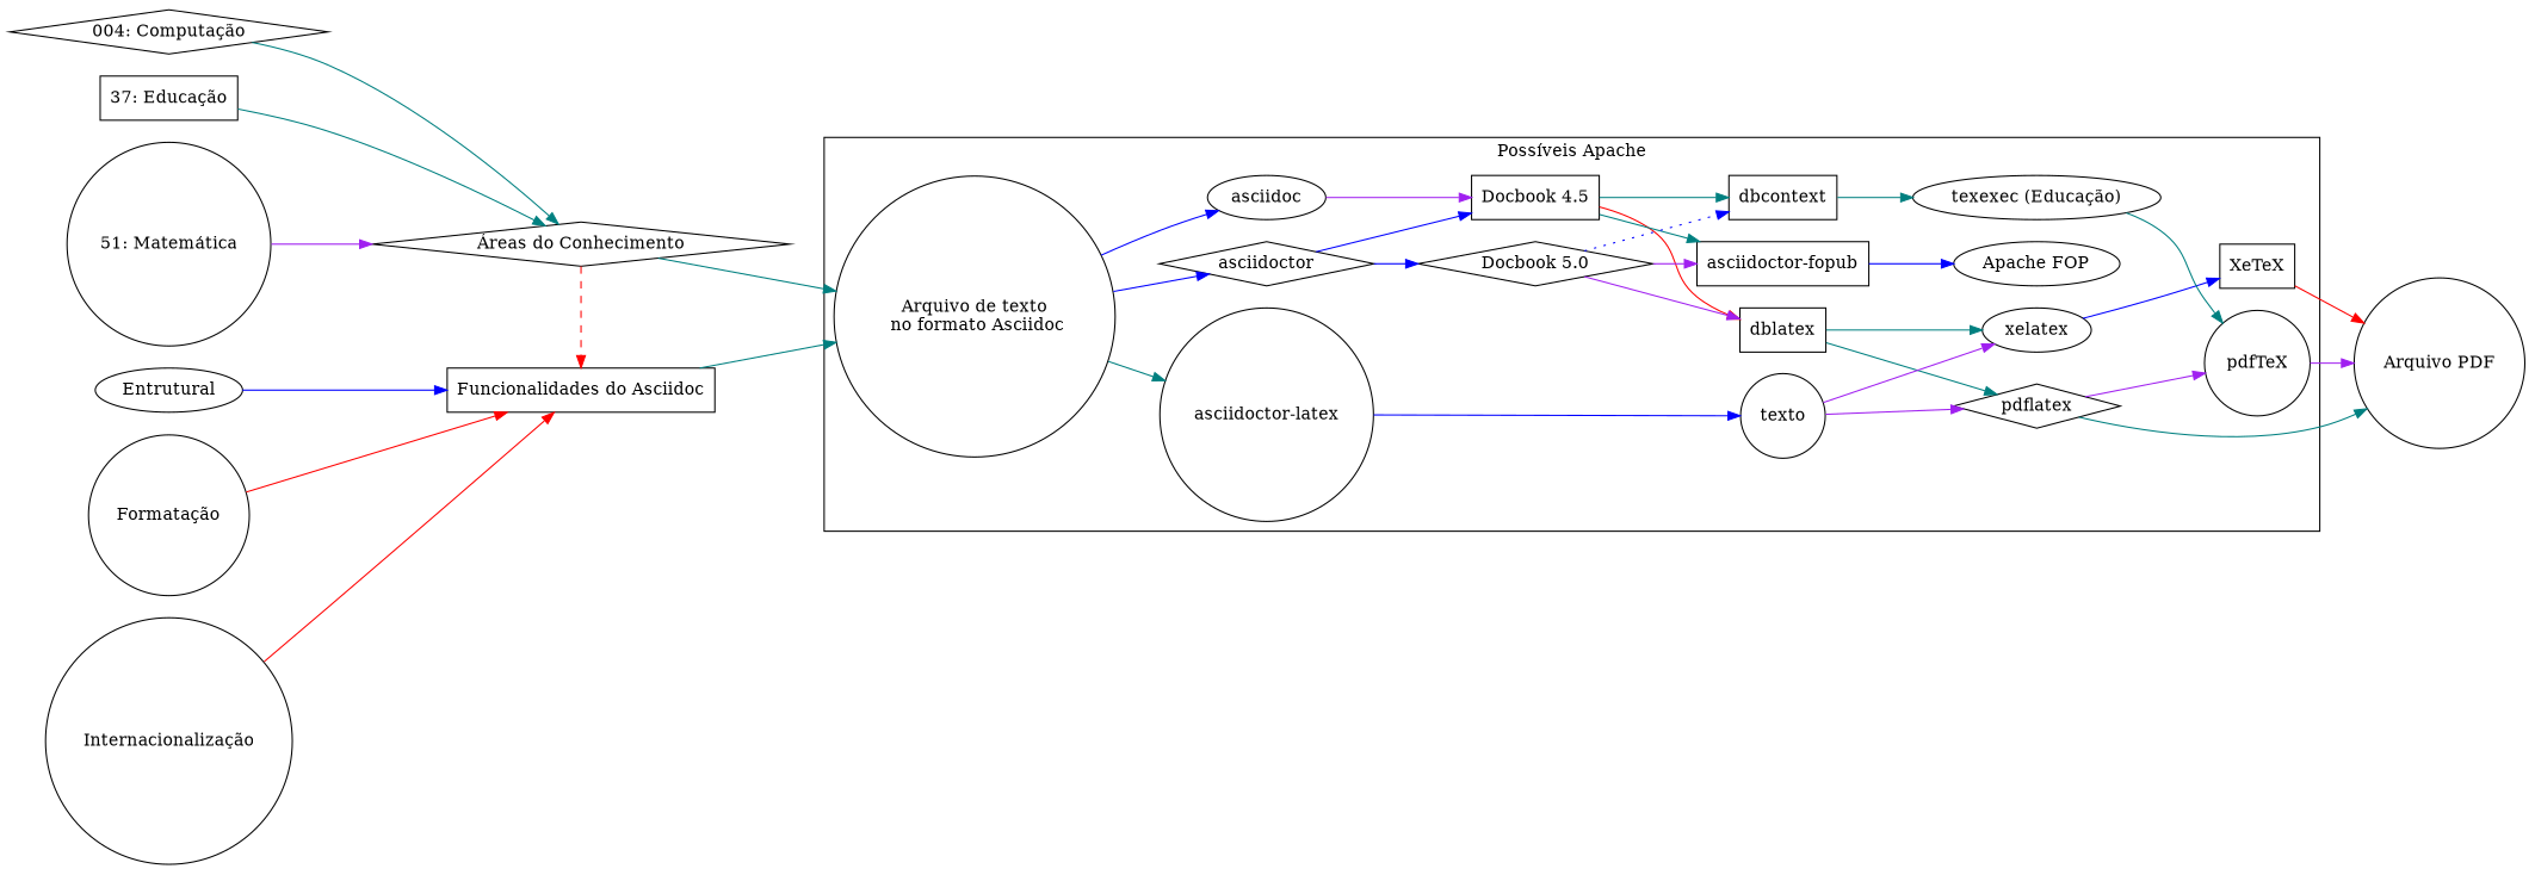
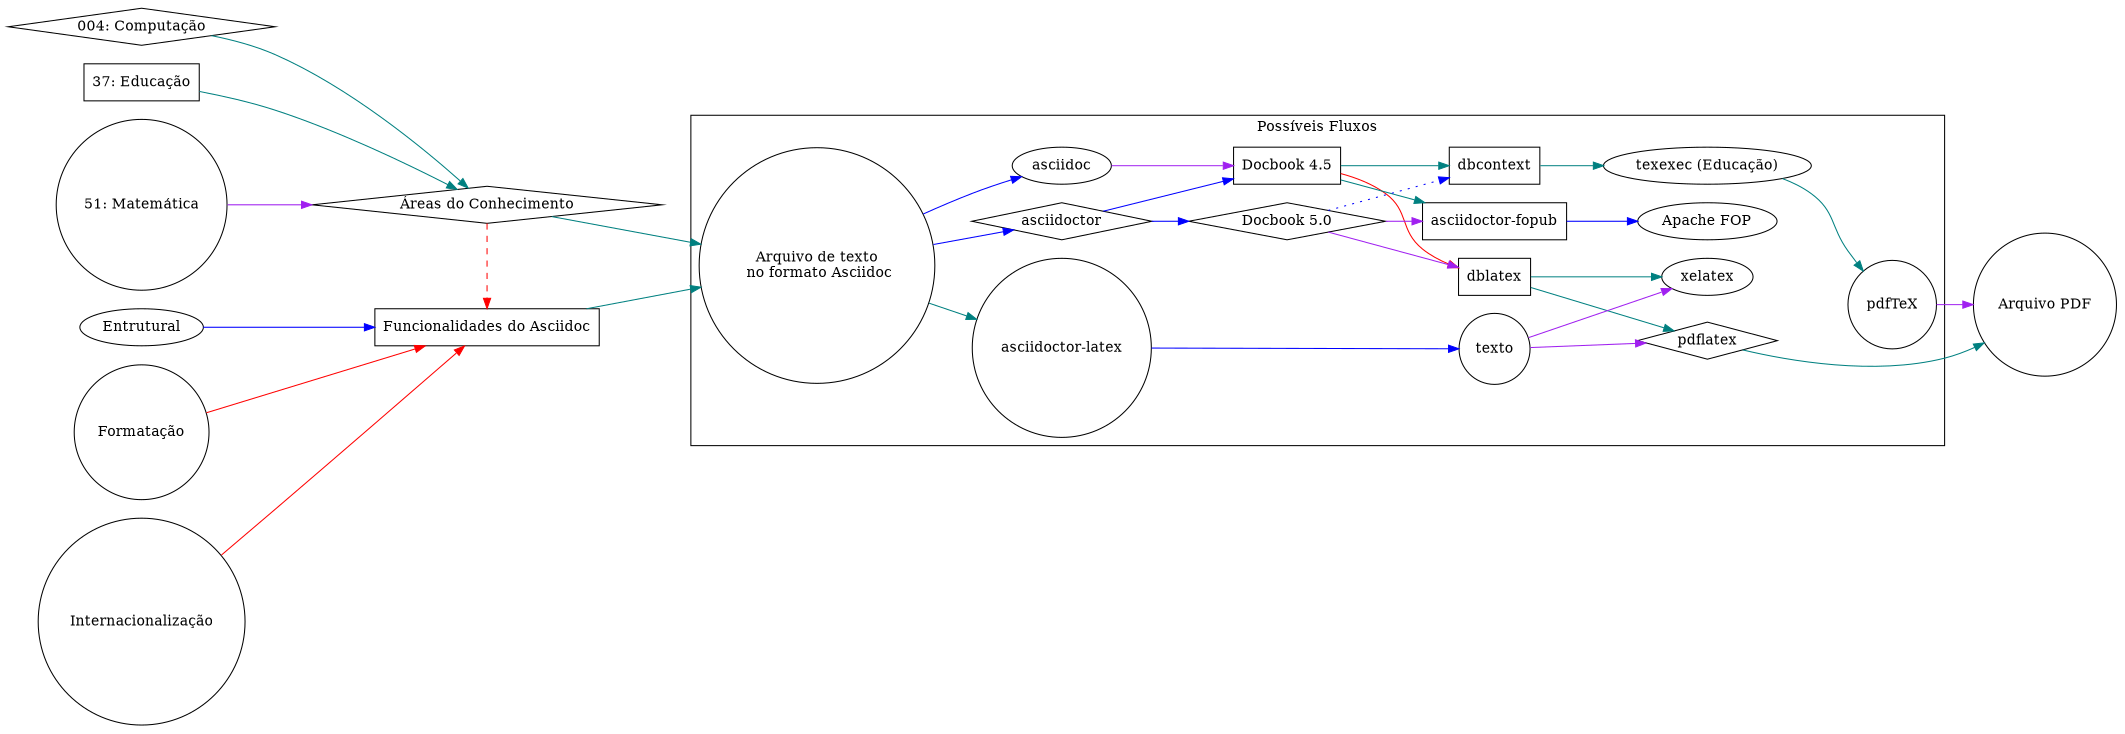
  digraph {
    compound=true
    rankdir=LR
    node [shape=circle]
    edge [color=teal]
    n1 [label="Funcionalidades do Asciidoc" shape=box]
    n2 [label="Áreas do Conhecimento" shape=diamond]
    n3 [label=asciidoc shape=ellipse]
    n4 [label=asciidoctor shape=diamond]
    n5 [label="asciidoctor-latex"]
    dblatex [shape=box]
    dbcontext [shape=box]
    n8 [label=texto]
    n9 [label="Arquivo de texto\n no formato Asciidoc"]
    n10 [label="Docbook 4.5" shape=box]
    n11 [label="Docbook 5.0" shape=diamond]
    n12 [label="asciidoctor-fopub" shape=box]
    pdflatex [shape=diamond]
    xelatex [shape=ellipse]
    n15 [label="texexec (Educação)" shape=ellipse]
    pdfTeX
    n17 [label="Apache FOP" shape=ellipse]
-   XeTeX [shape=box]
    n19 [label="Arquivo PDF"]
    n20 [label=Entrutural shape=ellipse]
    n21 [label="Formatação"]
    n22 [label="Internacionalização"]
    n23 [label="004: Computação" shape=diamond]
    n24 [label="37: Educação" shape=box]
    n25 [label="51: Matemática"]
    subgraph sub_1 {
      rank=same
      n1
      n2
    }
    subgraph cluster_2 {
-     label="Possíveis Apache"
+     label="Possíveis Fluxos"
      n9
      n10
      n11
      n12
      pdflatex
      xelatex
      n15
      pdfTeX
      n17
-     XeTeX
      subgraph sub_3 {
        label="Possíveis Fluxos"
        rank=same
        n3
        n4
        n5
      }
      subgraph sub_4 {
        label="Possíveis Fluxos"
        rank=same
        dblatex
        dbcontext
        n8
      }
    }
    n1 -> n9
    n2 -> n1 [color=red style=dashed]
    n2 -> n9
    n3 -> n10 [color=purple]
    n4 -> n10 [color=blue]
    n4 -> n11 [color=blue]
    n5 -> n8 [color=blue]
    dblatex -> pdflatex
    dblatex -> xelatex
    dbcontext -> n15
    n8 -> pdflatex [color=purple]
    n8 -> xelatex [color=purple]
    n9 -> n3 [color=blue]
    n9 -> n4 [color=blue]
    n9 -> n5
    n10 -> dblatex [color=red]
    n10 -> dbcontext
    n10 -> n12
    n11 -> dblatex [color=purple]
    n11 -> dbcontext [color=blue style=dotted]
    n11 -> n12 [color=purple]
    n12 -> n17 [color=blue]
-   pdflatex -> pdfTeX [color=purple]
    pdflatex -> n19
-   xelatex -> XeTeX [color=blue]
    n15 -> pdfTeX
    pdfTeX -> n19 [color=purple]
-   XeTeX -> n19 [color=red]
    n20 -> n1 [color=blue]
    n21 -> n1 [color=red]
    n22 -> n1 [color=red]
    n23 -> n2
    n24 -> n2
    n25 -> n2 [color=purple]
  }
